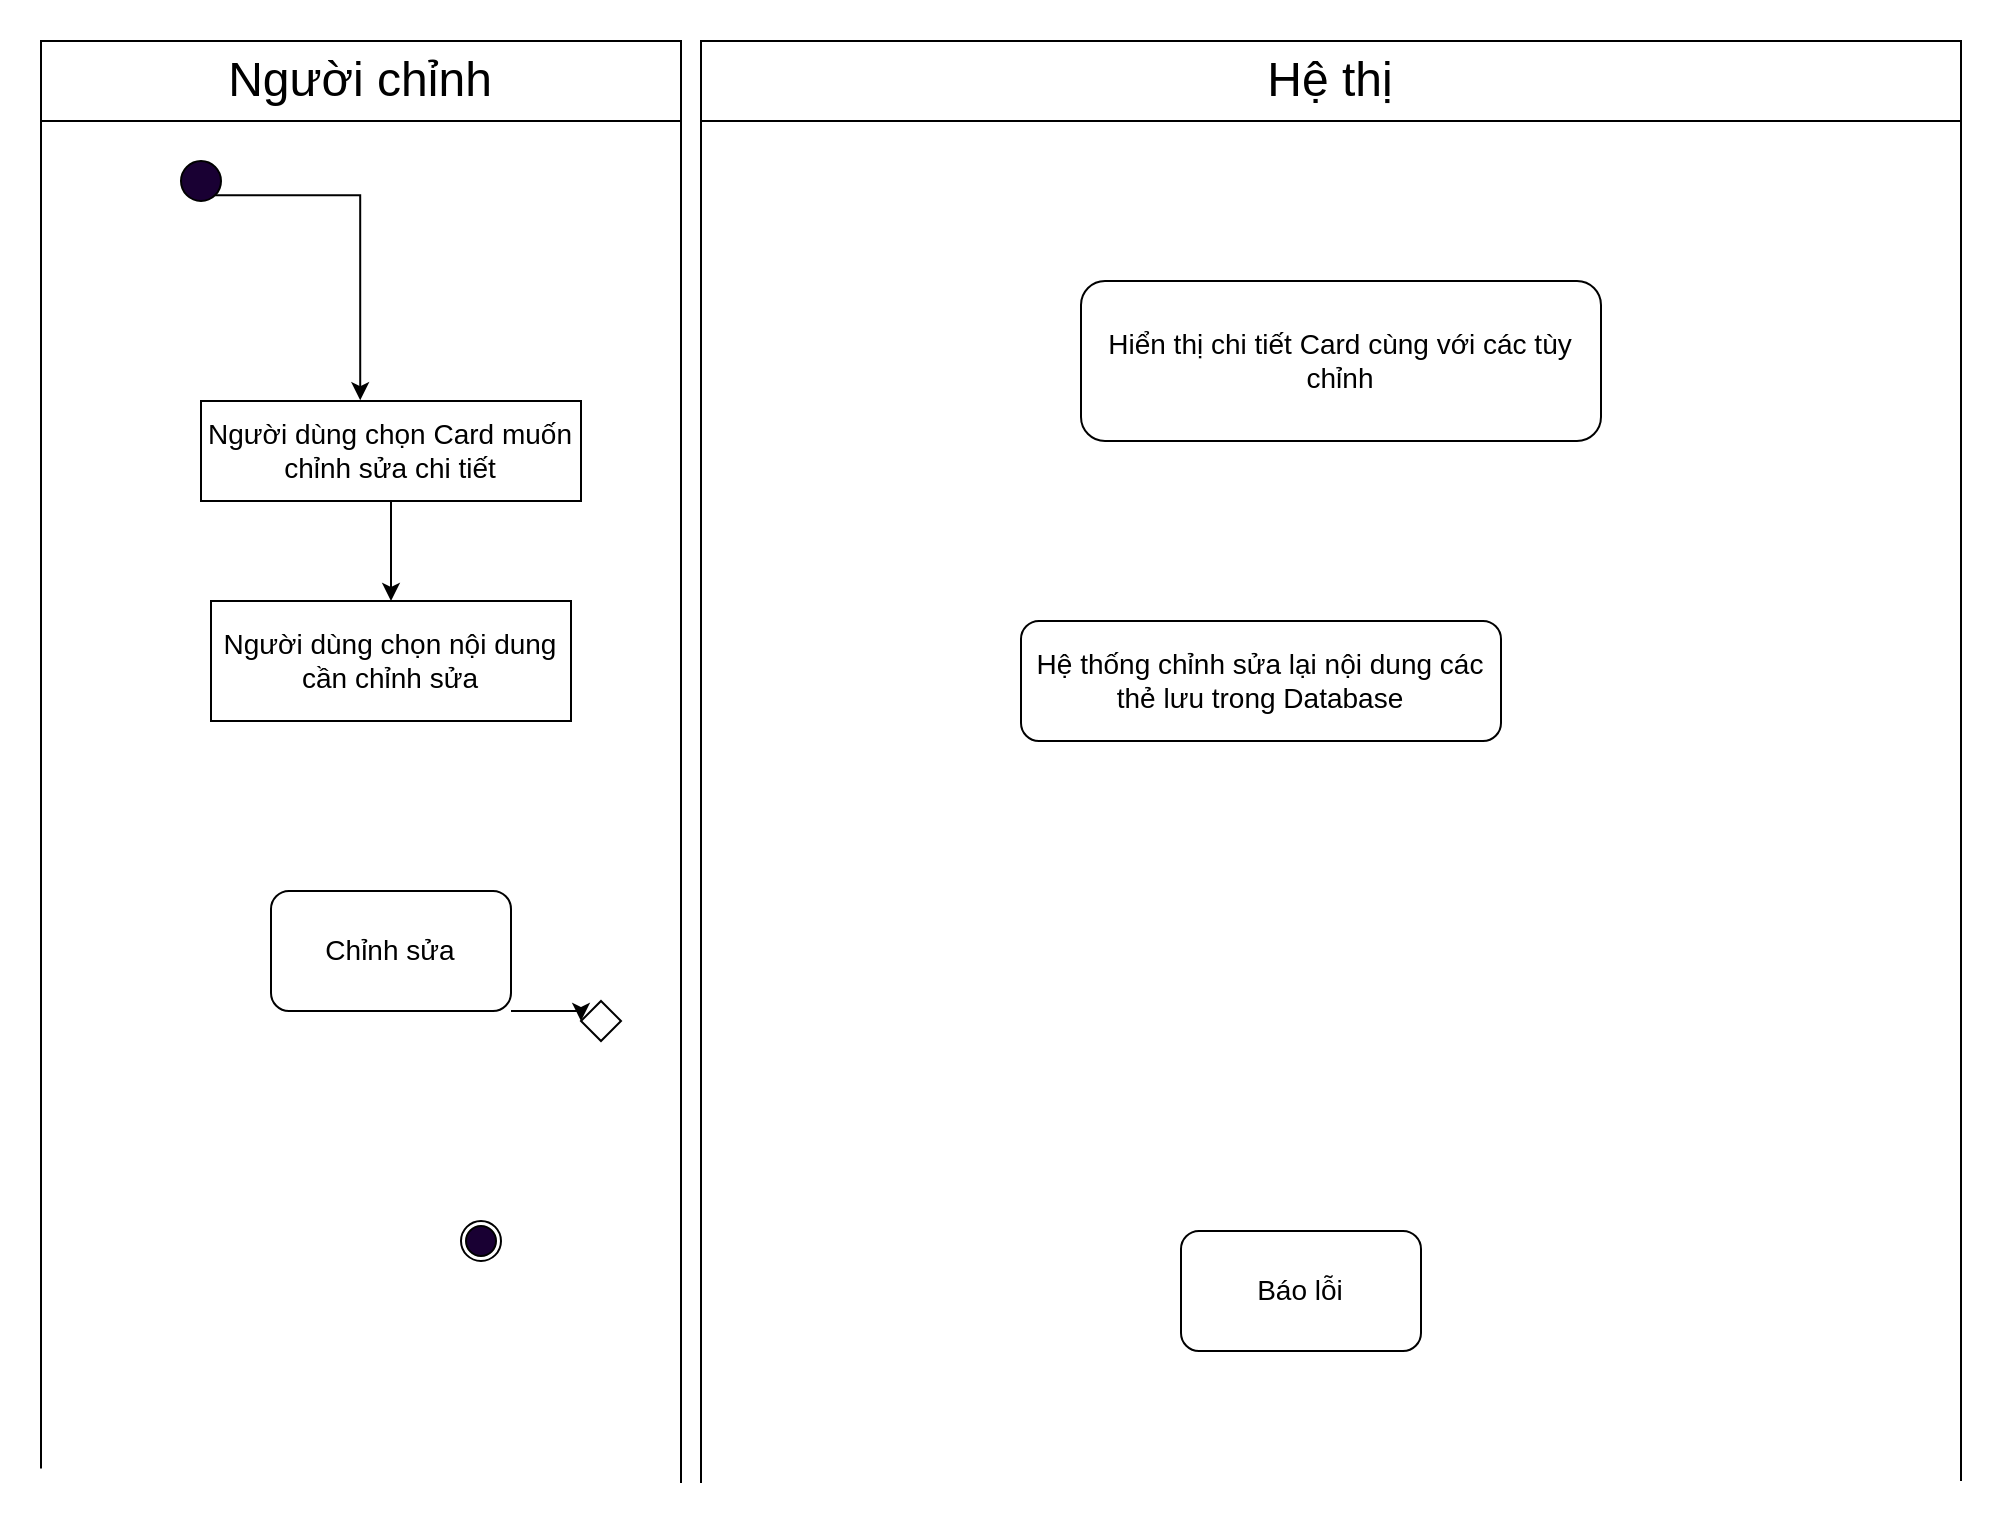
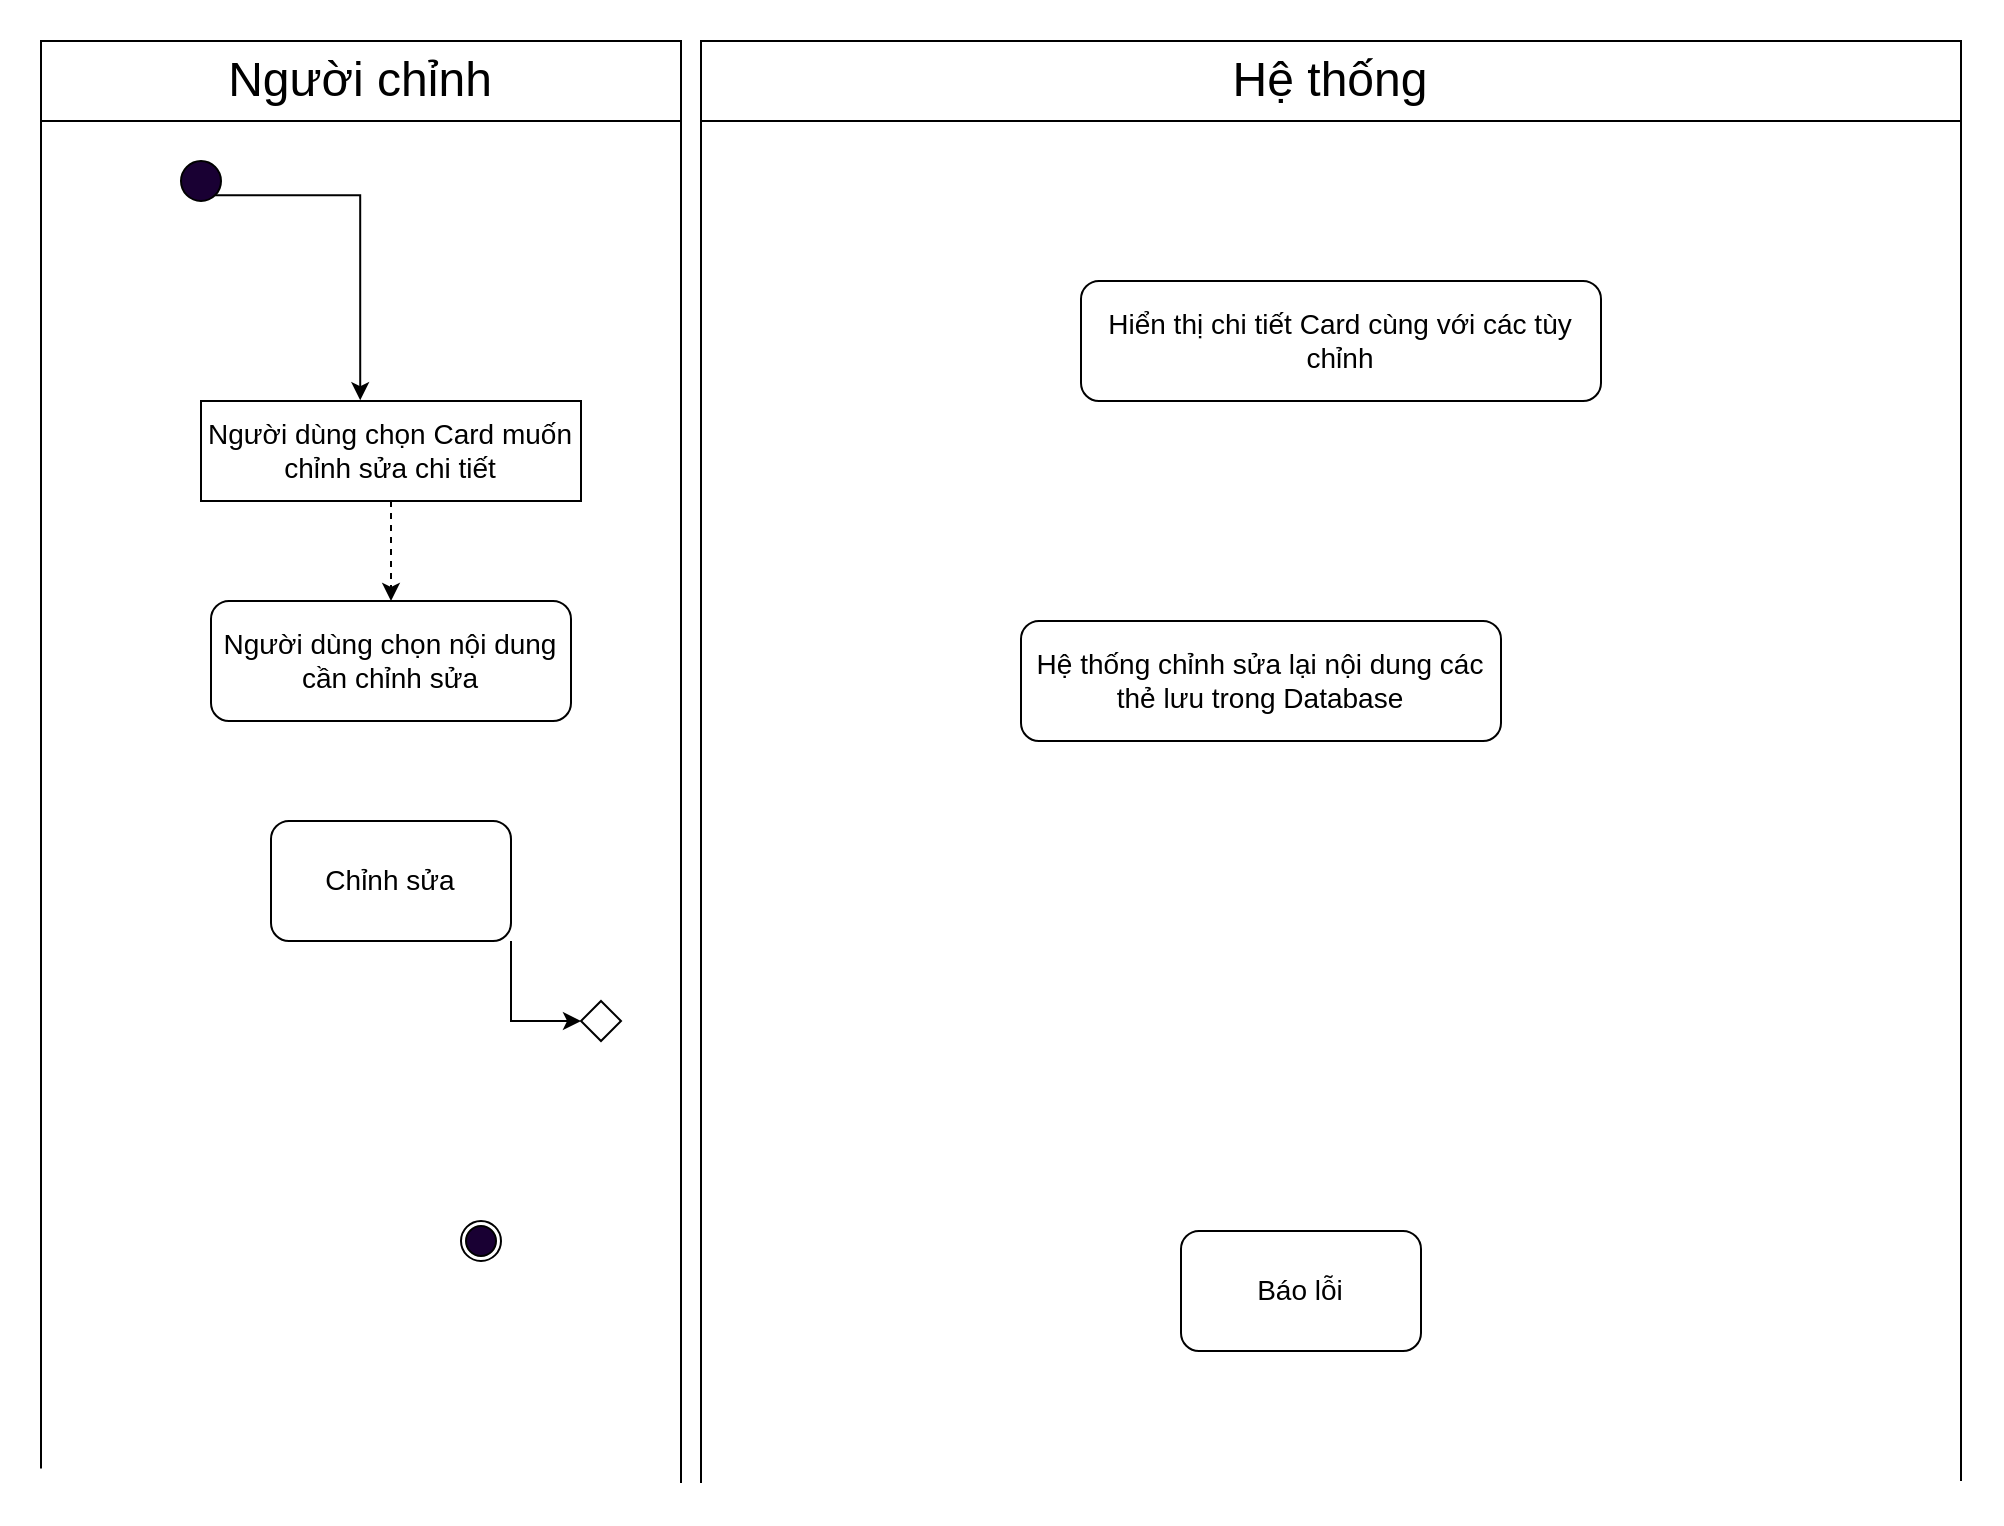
  <mxCell id="0" />
  <mxCell id="1" parent="0" />
  <mxCell id="2" value="" style="endArrow=none;html=1;rounded=0;" edge="1" parent="1"><mxGeometry width="50" height="50" relative="1" as="geometry"><mxPoint x="340" y="20" as="sourcePoint" /><mxPoint x="20" y="20" as="targetPoint" /></mxGeometry></mxCell>
  <mxCell id="3" value="" style="endArrow=none;html=1;rounded=0;" edge="1" parent="1"><mxGeometry width="50" height="50" relative="1" as="geometry"><mxPoint x="350" y="20" as="sourcePoint" /><mxPoint x="980" y="20" as="targetPoint" /></mxGeometry></mxCell>
  <mxCell id="4" value="" style="endArrow=none;html=1;rounded=0;" edge="1" parent="1"><mxGeometry width="50" height="50" relative="1" as="geometry"><mxPoint x="340" y="740.941" as="sourcePoint" /><mxPoint x="340" y="20" as="targetPoint" /></mxGeometry></mxCell>
  <mxCell id="5" value="" style="endArrow=none;html=1;rounded=0;" edge="1" parent="1"><mxGeometry width="50" height="50" relative="1" as="geometry"><mxPoint x="20" y="733.765" as="sourcePoint" /><mxPoint x="20" y="20" as="targetPoint" /></mxGeometry></mxCell>
  <mxCell id="6" value="" style="endArrow=none;html=1;rounded=0;" edge="1" parent="1"><mxGeometry width="50" height="50" relative="1" as="geometry"><mxPoint x="980" y="740" as="sourcePoint" /><mxPoint x="980" y="20" as="targetPoint" /></mxGeometry></mxCell>
  <mxCell id="7" value="" style="endArrow=none;html=1;rounded=0;" edge="1" parent="1"><mxGeometry width="50" height="50" relative="1" as="geometry"><mxPoint x="350" y="740.941" as="sourcePoint" /><mxPoint x="350" y="20" as="targetPoint" /></mxGeometry></mxCell>
  <mxCell id="8" value="" style="endArrow=none;html=1;rounded=0;" edge="1" parent="1"><mxGeometry width="50" height="50" relative="1" as="geometry"><mxPoint x="350" y="60" as="sourcePoint" /><mxPoint x="980" y="60" as="targetPoint" /></mxGeometry></mxCell>
  <mxCell id="9" value="" style="endArrow=none;html=1;rounded=0;" edge="1" parent="1"><mxGeometry width="50" height="50" relative="1" as="geometry"><mxPoint x="340" y="60" as="sourcePoint" /><mxPoint x="20" y="60" as="targetPoint" /></mxGeometry></mxCell>
- <mxCell id="10" style="edgeStyle=orthogonalEdgeStyle;rounded=0;orthogonalLoop=1;jettySize=auto;html=1;exitX=0.5;exitY=1;exitDx=0;exitDy=0;entryX=0.5;entryY=0;entryDx=0;entryDy=0;" edge="1" parent="1" source="11" target="16"><mxGeometry relative="1" as="geometry" /></mxCell>
+ <mxCell id="10" style="edgeStyle=orthogonalEdgeStyle;rounded=0;orthogonalLoop=1;jettySize=auto;html=1;exitX=0.5;exitY=1;exitDx=0;exitDy=0;entryX=0.5;entryY=0;entryDx=0;entryDy=0;dashed=1;" edge="1" parent="1" source="11" target="16"><mxGeometry relative="1" as="geometry" /></mxCell>
  <mxCell id="11" value="&lt;font style=&quot;font-size: 14px;&quot;&gt;Người dùng chọn Card muốn chỉnh sửa chi tiết&lt;/font&gt;" style="whiteSpace=wrap;html=1;rounded=0;" vertex="1" parent="1"><mxGeometry x="100" y="200" width="190" height="50" as="geometry" /></mxCell>
- <mxCell id="12" value="&lt;font style=&quot;font-size: 24px;&quot;&gt;Hệ thị&lt;/font&gt;" style="rounded=0;whiteSpace=wrap;html=1;" vertex="1" parent="1"><mxGeometry x="350" y="20" width="630" height="40" as="geometry" /></mxCell>
+ <mxCell id="12" value="&lt;font style=&quot;font-size: 24px;&quot;&gt;Hệ thống&lt;/font&gt;" style="rounded=0;whiteSpace=wrap;html=1;" vertex="1" parent="1"><mxGeometry x="350" y="20" width="630" height="40" as="geometry" /></mxCell>
  <mxCell id="13" value="&lt;font style=&quot;font-size: 24px;&quot;&gt;Người chỉnh&lt;/font&gt;" style="rounded=0;whiteSpace=wrap;html=1;" vertex="1" parent="1"><mxGeometry x="20" y="20" width="320" height="40" as="geometry" /></mxCell>
  <mxCell id="14" value="" style="ellipse;whiteSpace=wrap;html=1;aspect=fixed;fillColor=#190033;" vertex="1" parent="1"><mxGeometry x="90" y="80" width="20" height="20" as="geometry" /></mxCell>
  <mxCell id="15" style="edgeStyle=orthogonalEdgeStyle;rounded=0;orthogonalLoop=1;jettySize=auto;html=1;exitX=1;exitY=1;exitDx=0;exitDy=0;entryX=0.419;entryY=-0.008;entryDx=0;entryDy=0;entryPerimeter=0;" edge="1" parent="1" source="14" target="11"><mxGeometry relative="1" as="geometry"><Array as="points"><mxPoint x="180" y="97" /></Array></mxGeometry></mxCell>
- <mxCell id="16" value="&lt;font style=&quot;font-size: 14px;&quot;&gt;Người dùng chọn nội dung cần chỉnh sửa&lt;/font&gt;" style="whiteSpace=wrap;html=1;rounded=0;" vertex="1" parent="1"><mxGeometry x="105" y="300" width="180" height="60" as="geometry" /></mxCell>
- <mxCell id="17" value="&lt;font style=&quot;font-size: 14px;&quot;&gt;Hiển thị chi tiết Card cùng với các tùy chỉnh&lt;/font&gt;" style="rounded=1;whiteSpace=wrap;html=1;" vertex="1" parent="1"><mxGeometry x="540" y="140" width="260" height="80" as="geometry" /></mxCell>
+ <mxCell id="16" value="&lt;font style=&quot;font-size: 14px;&quot;&gt;Người dùng chọn nội dung cần chỉnh sửa&lt;/font&gt;" style="rounded=1;whiteSpace=wrap;html=1;" vertex="1" parent="1"><mxGeometry x="105" y="300" width="180" height="60" as="geometry" /></mxCell>
+ <mxCell id="17" value="&lt;font style=&quot;font-size: 14px;&quot;&gt;Hiển thị chi tiết Card cùng với các tùy chỉnh&lt;/font&gt;" style="rounded=1;whiteSpace=wrap;html=1;" vertex="1" parent="1"><mxGeometry x="540" y="140" width="260" height="60" as="geometry" /></mxCell>
  <mxCell id="18" style="edgeStyle=orthogonalEdgeStyle;rounded=0;orthogonalLoop=1;jettySize=auto;html=1;exitX=1;exitY=1;exitDx=0;exitDy=0;entryX=0;entryY=0.5;entryDx=0;entryDy=0;" edge="1" parent="1" source="19" target="21"><mxGeometry relative="1" as="geometry" /></mxCell>
- <mxCell id="19" value="&lt;font style=&quot;font-size: 14px;&quot;&gt;Chỉnh sửa&lt;/font&gt;" style="rounded=1;whiteSpace=wrap;html=1;" vertex="1" parent="1"><mxGeometry x="135" y="445" width="120" height="60" as="geometry" /></mxCell>
+ <mxCell id="19" value="&lt;font style=&quot;font-size: 14px;&quot;&gt;Chỉnh sửa&lt;/font&gt;" style="rounded=1;whiteSpace=wrap;html=1;" vertex="1" parent="1"><mxGeometry x="135" y="410" width="120" height="60" as="geometry" /></mxCell>
  <mxCell id="20" value="&lt;font style=&quot;font-size: 14px;&quot;&gt;Hệ thống chỉnh sửa lại nội dung các thẻ lưu trong Database&lt;/font&gt;" style="rounded=1;whiteSpace=wrap;html=1;" vertex="1" parent="1"><mxGeometry x="510" y="310" width="240" height="60" as="geometry" /></mxCell>
  <mxCell id="21" value="" style="rhombus;whiteSpace=wrap;html=1;" vertex="1" parent="1"><mxGeometry x="290" y="500" width="20" height="20" as="geometry" /></mxCell>
  <mxCell id="22" value="&lt;font style=&quot;font-size: 14px;&quot;&gt;Báo lỗi&lt;/font&gt;" style="rounded=1;whiteSpace=wrap;html=1;" vertex="1" parent="1"><mxGeometry x="590" y="615" width="120" height="60" as="geometry" /></mxCell>
  <mxCell id="23" value="" style="ellipse;whiteSpace=wrap;html=1;aspect=fixed;" vertex="1" parent="1"><mxGeometry x="230" y="610" width="20" height="20" as="geometry" /></mxCell>
  <mxCell id="24" value="" style="ellipse;whiteSpace=wrap;html=1;aspect=fixed;fillColor=#190033;" vertex="1" parent="1"><mxGeometry x="232.5" y="612.5" width="15" height="15" as="geometry" /></mxCell>
